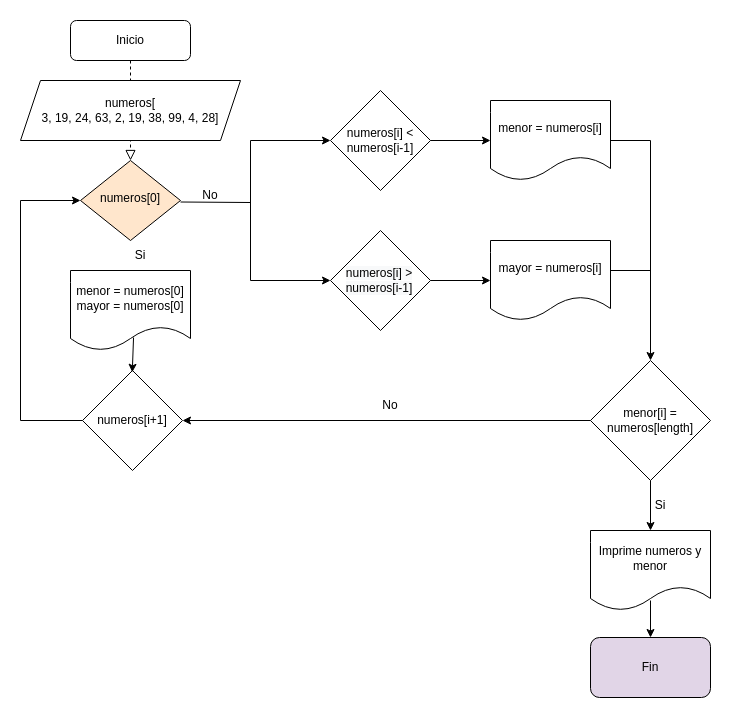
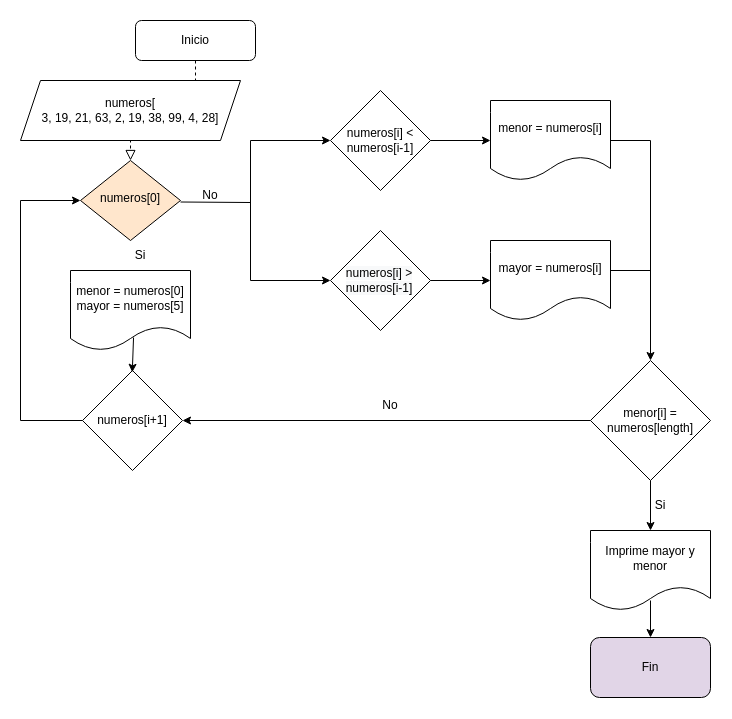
  <mxCell id="0" />
  <mxCell id="1" parent="0" />
  <mxCell id="2" value="" style="rounded=0;html=1;jettySize=auto;orthogonalLoop=1;fontSize=11;endArrow=block;endFill=0;endSize=8;strokeWidth=1;shadow=0;labelBackgroundColor=none;edgeStyle=orthogonalEdgeStyle;dashed=1;" parent="1" source="3" target="4" edge="1"><mxGeometry relative="1" as="geometry" /></mxCell>
- <mxCell id="3" value="Inicio" style="rounded=1;whiteSpace=wrap;html=1;fontSize=12;glass=0;strokeWidth=1;shadow=0;" parent="1" vertex="1"><mxGeometry x="70" y="20" width="120" height="40" as="geometry" /></mxCell>
+ <mxCell id="3" value="Inicio" style="rounded=1;whiteSpace=wrap;html=1;fontSize=12;glass=0;strokeWidth=1;shadow=0;" parent="1" vertex="1"><mxGeometry x="135" y="20" width="120" height="40" as="geometry" /></mxCell>
  <mxCell id="4" value="numeros[0]" style="rhombus;whiteSpace=wrap;html=1;shadow=0;fontFamily=Helvetica;fontSize=12;align=center;strokeWidth=1;spacing=6;spacingTop=-4;fillColor=#ffe6cc;" parent="1" vertex="1"><mxGeometry x="80" y="160" width="100" height="80" as="geometry" /></mxCell>
- <mxCell id="5" value="numeros[&lt;br&gt;3, 19, 24, 63, 2, 19, 38, 99, 4, 28]" style="shape=parallelogram;perimeter=parallelogramPerimeter;whiteSpace=wrap;html=1;fixedSize=1;" vertex="1" parent="1"><mxGeometry x="20" y="80" width="220" height="60" as="geometry" /></mxCell>
- <mxCell id="6" value="menor = numeros[0]&lt;br&gt;mayor = numeros[0]" style="shape=document;whiteSpace=wrap;html=1;boundedLbl=1;" vertex="1" parent="1"><mxGeometry x="70" y="270" width="120" height="80" as="geometry" /></mxCell>
+ <mxCell id="5" value="numeros[&lt;br&gt;3, 19, 21, 63, 2, 19, 38, 99, 4, 28]" style="shape=parallelogram;perimeter=parallelogramPerimeter;whiteSpace=wrap;html=1;fixedSize=1;" vertex="1" parent="1"><mxGeometry x="20" y="80" width="220" height="60" as="geometry" /></mxCell>
+ <mxCell id="6" value="menor = numeros[0]&lt;br&gt;mayor = numeros[5]" style="shape=document;whiteSpace=wrap;html=1;boundedLbl=1;" vertex="1" parent="1"><mxGeometry x="70" y="270" width="120" height="80" as="geometry" /></mxCell>
  <mxCell id="7" value="Si" style="text;html=1;strokeColor=none;fillColor=none;align=center;verticalAlign=middle;whiteSpace=wrap;rounded=0;" vertex="1" parent="1"><mxGeometry x="110" y="240" width="60" height="30" as="geometry" /></mxCell>
  <mxCell id="8" value="No" style="text;html=1;strokeColor=none;fillColor=none;align=center;verticalAlign=middle;whiteSpace=wrap;rounded=0;" vertex="1" parent="1"><mxGeometry x="180" y="180" width="60" height="30" as="geometry" /></mxCell>
  <mxCell id="9" value="" style="rhombus;whiteSpace=wrap;html=1;" vertex="1" parent="1"><mxGeometry x="330" y="90" width="100" height="100" as="geometry" /></mxCell>
  <mxCell id="10" value="numeros[i] &amp;lt;&lt;br&gt;&amp;nbsp;numeros[i-1]&amp;nbsp;" style="text;html=1;strokeColor=none;fillColor=none;align=center;verticalAlign=middle;whiteSpace=wrap;rounded=0;" vertex="1" parent="1"><mxGeometry x="335" y="100" width="90" height="80" as="geometry" /></mxCell>
  <mxCell id="11" value="" style="endArrow=none;html=1;rounded=0;exitX=0;exitY=0.75;exitDx=0;exitDy=0;" edge="1" parent="1"><mxGeometry width="50" height="50" relative="1" as="geometry"><mxPoint x="180" y="201.5" as="sourcePoint" /><mxPoint x="250" y="202" as="targetPoint" /></mxGeometry></mxCell>
  <mxCell id="12" value="" style="endArrow=none;html=1;rounded=0;" edge="1" parent="1"><mxGeometry width="50" height="50" relative="1" as="geometry"><mxPoint x="250" y="280" as="sourcePoint" /><mxPoint x="250" y="140" as="targetPoint" /></mxGeometry></mxCell>
  <mxCell id="13" value="" style="endArrow=classic;html=1;rounded=0;" edge="1" parent="1"><mxGeometry width="50" height="50" relative="1" as="geometry"><mxPoint x="250" y="280" as="sourcePoint" /><mxPoint x="330" y="280" as="targetPoint" /></mxGeometry></mxCell>
  <mxCell id="14" value="" style="endArrow=classic;html=1;rounded=0;" edge="1" parent="1"><mxGeometry width="50" height="50" relative="1" as="geometry"><mxPoint x="250" y="140" as="sourcePoint" /><mxPoint x="330" y="140" as="targetPoint" /></mxGeometry></mxCell>
  <mxCell id="15" value="" style="rhombus;whiteSpace=wrap;html=1;" vertex="1" parent="1"><mxGeometry x="330" y="230" width="100" height="100" as="geometry" /></mxCell>
  <mxCell id="16" value="&lt;br style=&quot;color: rgb(0, 0, 0); font-family: helvetica; font-size: 12px; font-style: normal; font-weight: 400; letter-spacing: normal; text-align: center; text-indent: 0px; text-transform: none; word-spacing: 0px; background-color: rgb(248, 249, 250);&quot;&gt;&lt;span style=&quot;color: rgb(0, 0, 0); font-family: helvetica; font-size: 12px; font-style: normal; font-weight: 400; letter-spacing: normal; text-align: center; text-indent: 0px; text-transform: none; word-spacing: 0px; background-color: rgb(248, 249, 250); display: inline; float: none;&quot;&gt;numeros[i] &amp;gt; numeros[i-1]&lt;/span&gt;" style="text;html=1;strokeColor=none;fillColor=none;align=center;verticalAlign=middle;whiteSpace=wrap;rounded=0;" vertex="1" parent="1"><mxGeometry x="334" y="248" width="90" height="50" as="geometry" /></mxCell>
  <mxCell id="17" value="menor = numeros[i]" style="shape=document;whiteSpace=wrap;html=1;boundedLbl=1;" vertex="1" parent="1"><mxGeometry x="490" y="100" width="120" height="80" as="geometry" /></mxCell>
  <mxCell id="18" value="" style="endArrow=classic;html=1;rounded=0;entryX=0;entryY=0.5;entryDx=0;entryDy=0;" edge="1" parent="1" target="17"><mxGeometry width="50" height="50" relative="1" as="geometry"><mxPoint x="430" y="140" as="sourcePoint" /><mxPoint x="480" y="90" as="targetPoint" /></mxGeometry></mxCell>
  <mxCell id="19" value="mayor = numeros[i]" style="shape=document;whiteSpace=wrap;html=1;boundedLbl=1;" vertex="1" parent="1"><mxGeometry x="490" y="240" width="120" height="80" as="geometry" /></mxCell>
  <mxCell id="20" value="" style="endArrow=classic;html=1;rounded=0;entryX=0;entryY=0.5;entryDx=0;entryDy=0;" edge="1" parent="1" target="19"><mxGeometry width="50" height="50" relative="1" as="geometry"><mxPoint x="430" y="280" as="sourcePoint" /><mxPoint x="480" y="230" as="targetPoint" /></mxGeometry></mxCell>
  <mxCell id="21" value="" style="endArrow=none;html=1;rounded=0;" edge="1" parent="1"><mxGeometry width="50" height="50" relative="1" as="geometry"><mxPoint x="610" y="140" as="sourcePoint" /><mxPoint x="650" y="140" as="targetPoint" /></mxGeometry></mxCell>
  <mxCell id="22" value="" style="endArrow=none;html=1;rounded=0;" edge="1" parent="1"><mxGeometry width="50" height="50" relative="1" as="geometry"><mxPoint x="610" y="270" as="sourcePoint" /><mxPoint x="650" y="270" as="targetPoint" /></mxGeometry></mxCell>
  <mxCell id="23" value="" style="endArrow=classic;html=1;rounded=0;" edge="1" parent="1" target="24"><mxGeometry width="50" height="50" relative="1" as="geometry"><mxPoint x="650" y="140" as="sourcePoint" /><mxPoint x="650" y="350" as="targetPoint" /></mxGeometry></mxCell>
  <mxCell id="24" value="" style="rhombus;whiteSpace=wrap;html=1;" vertex="1" parent="1"><mxGeometry x="590" y="360" width="120" height="120" as="geometry" /></mxCell>
  <mxCell id="25" value="menor[i] = numeros[length]" style="text;html=1;strokeColor=none;fillColor=none;align=center;verticalAlign=middle;whiteSpace=wrap;rounded=0;" vertex="1" parent="1"><mxGeometry x="595" y="390" width="110" height="60" as="geometry" /></mxCell>
  <mxCell id="26" value="" style="endArrow=classic;html=1;rounded=0;exitX=0.5;exitY=1;exitDx=0;exitDy=0;" edge="1" parent="1" source="24"><mxGeometry width="50" height="50" relative="1" as="geometry"><mxPoint x="300" y="420" as="sourcePoint" /><mxPoint x="650" y="530" as="targetPoint" /></mxGeometry></mxCell>
  <mxCell id="27" value="Si" style="text;html=1;strokeColor=none;fillColor=none;align=center;verticalAlign=middle;whiteSpace=wrap;rounded=0;" vertex="1" parent="1"><mxGeometry x="630" y="490" width="60" height="30" as="geometry" /></mxCell>
  <mxCell id="28" value="Fin" style="rounded=1;whiteSpace=wrap;html=1;fillColor=#e1d5e7;" vertex="1" parent="1"><mxGeometry x="590" y="637" width="120" height="60" as="geometry" /></mxCell>
  <mxCell id="29" value="No" style="text;html=1;strokeColor=none;fillColor=none;align=center;verticalAlign=middle;whiteSpace=wrap;rounded=0;" vertex="1" parent="1"><mxGeometry x="360" y="390" width="60" height="30" as="geometry" /></mxCell>
  <mxCell id="30" value="numeros[i+1]" style="rhombus;whiteSpace=wrap;html=1;" vertex="1" parent="1"><mxGeometry x="82" y="370" width="100" height="100" as="geometry" /></mxCell>
  <mxCell id="31" value="" style="endArrow=classic;html=1;rounded=0;entryX=1;entryY=0.5;entryDx=0;entryDy=0;" edge="1" parent="1" target="30"><mxGeometry width="50" height="50" relative="1" as="geometry"><mxPoint x="590" y="420" as="sourcePoint" /><mxPoint x="350" y="370" as="targetPoint" /></mxGeometry></mxCell>
  <mxCell id="32" value="" style="endArrow=classic;html=1;rounded=0;exitX=0.542;exitY=0.838;exitDx=0;exitDy=0;exitPerimeter=0;" edge="1" parent="1"><mxGeometry width="50" height="50" relative="1" as="geometry"><mxPoint x="133.04" y="337.04" as="sourcePoint" /><mxPoint x="131.767" y="371.767" as="targetPoint" /></mxGeometry></mxCell>
  <mxCell id="33" value="" style="endArrow=none;html=1;rounded=0;" edge="1" parent="1"><mxGeometry width="50" height="50" relative="1" as="geometry"><mxPoint x="20" y="420" as="sourcePoint" /><mxPoint x="82" y="420" as="targetPoint" /></mxGeometry></mxCell>
  <mxCell id="34" value="" style="endArrow=none;html=1;rounded=0;" edge="1" parent="1"><mxGeometry width="50" height="50" relative="1" as="geometry"><mxPoint x="20" y="420" as="sourcePoint" /><mxPoint x="20" y="200" as="targetPoint" /></mxGeometry></mxCell>
  <mxCell id="35" value="" style="endArrow=classic;html=1;rounded=0;entryX=0;entryY=0.5;entryDx=0;entryDy=0;" edge="1" parent="1" target="4"><mxGeometry width="50" height="50" relative="1" as="geometry"><mxPoint x="20" y="200" as="sourcePoint" /><mxPoint x="350" y="370" as="targetPoint" /></mxGeometry></mxCell>
- <mxCell id="36" value="Imprime numeros y menor" style="shape=document;whiteSpace=wrap;html=1;boundedLbl=1;" vertex="1" parent="1"><mxGeometry x="590" y="530" width="120" height="80" as="geometry" /></mxCell>
+ <mxCell id="36" value="Imprime mayor y menor" style="shape=document;whiteSpace=wrap;html=1;boundedLbl=1;" vertex="1" parent="1"><mxGeometry x="590" y="530" width="120" height="80" as="geometry" /></mxCell>
  <mxCell id="37" value="" style="endArrow=classic;html=1;rounded=0;entryX=0.5;entryY=0;entryDx=0;entryDy=0;" edge="1" parent="1" target="28"><mxGeometry width="50" height="50" relative="1" as="geometry"><mxPoint x="650" y="600" as="sourcePoint" /><mxPoint x="350" y="360" as="targetPoint" /></mxGeometry></mxCell>
